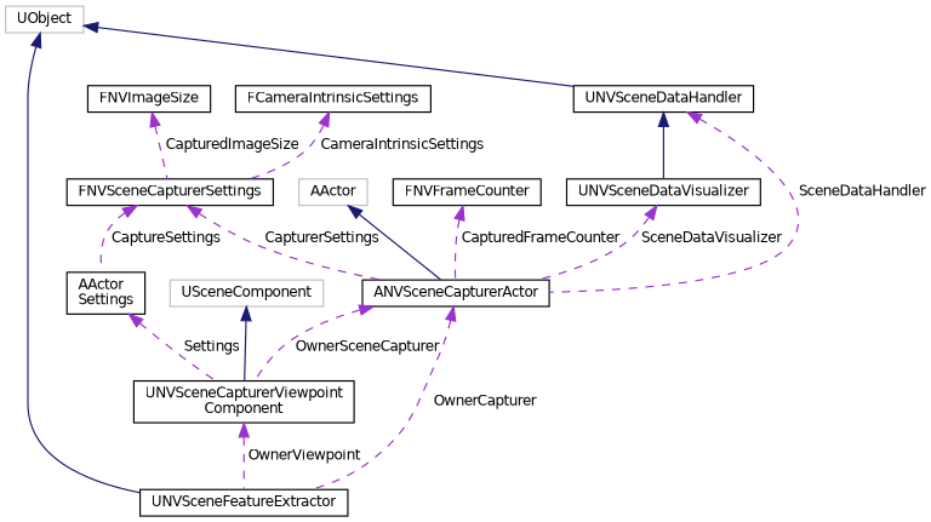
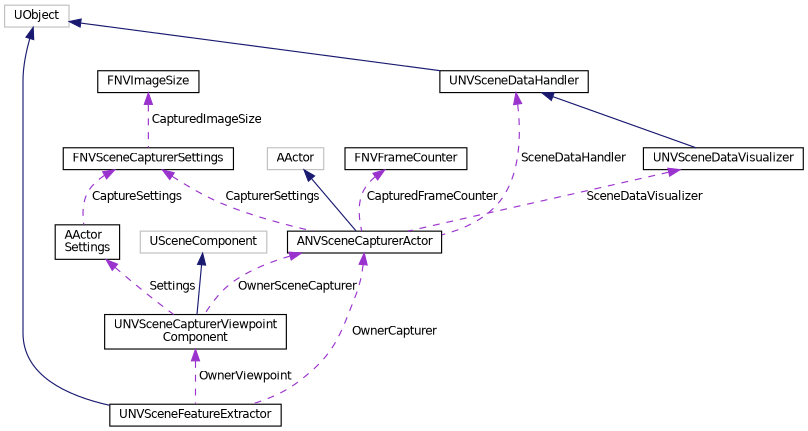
  digraph {
    rankdir=TB
    node [color=black fillcolor=white fontname=Helvetica fontsize=10 shape=record style=filled]
    edge [color=darkorchid3 dir=back fontname=Helvetica fontsize=10 labelfontname=Helvetica labelfontsize=10 style=dashed]
    n1 [height=0.2 label=UNVSceneFeatureExtractor width=0.4]
    n2 [color=grey75 height=0.2 label=UObject width=0.4]
    n3 [height=0.2 label=UNVSceneDataHandler width=0.4]
    n4 [height=0.2 label=ANVSceneCapturerActor width=0.4]
    n5 [height=0.2 label=UNVSceneDataVisualizer width=0.4]
    n6 [height=0.2 label="UNVSceneCapturerViewpoint\lComponent" width=0.4]
    n7 [color=grey75 height=0.2 label=USceneComponent width=0.4]
    n8 [color=grey75 height=0.2 label=AActor width=0.4]
    n9 [height=0.2 label=FNVSceneCapturerSettings width=0.4]
    n10 [height=0.2 label="AActor\lSettings" width=0.4]
-   n11 [height=0.2 label=FCameraIntrinsicSettings width=0.4]
    n12 [height=0.2 label=FNVImageSize width=0.4]
    n13 [height=0.2 label=FNVFrameCounter width=0.4]
    n2 -> n1 [color=midnightblue style=solid]
    n2 -> n3 [color=midnightblue style=solid]
    n3 -> n4 [label=" SceneDataHandler"]
    n3 -> n5 [color=midnightblue style=solid]
    n4 -> n1 [label=" OwnerCapturer"]
    n4 -> n6 [label=" OwnerSceneCapturer"]
    n5 -> n4 [label=" SceneDataVisualizer"]
    n6 -> n1 [label=" OwnerViewpoint"]
    n7 -> n6 [color=midnightblue style=solid]
    n8 -> n4 [color=midnightblue style=solid]
    n9 -> n4 [label=" CapturerSettings"]
    n9 -> n10 [label=" CaptureSettings"]
    n10 -> n6 [label=" Settings"]
-   n11 -> n9 [label=" CameraIntrinsicSettings"]
    n12 -> n9 [label=" CapturedImageSize"]
    n13 -> n4 [label=" CapturedFrameCounter"]
  }
